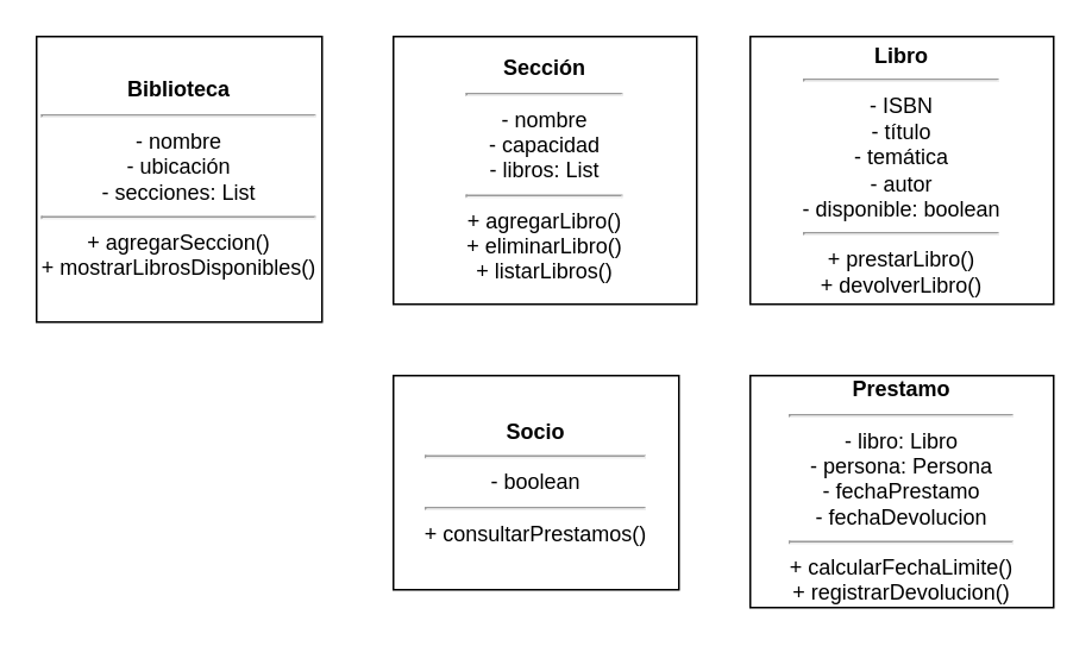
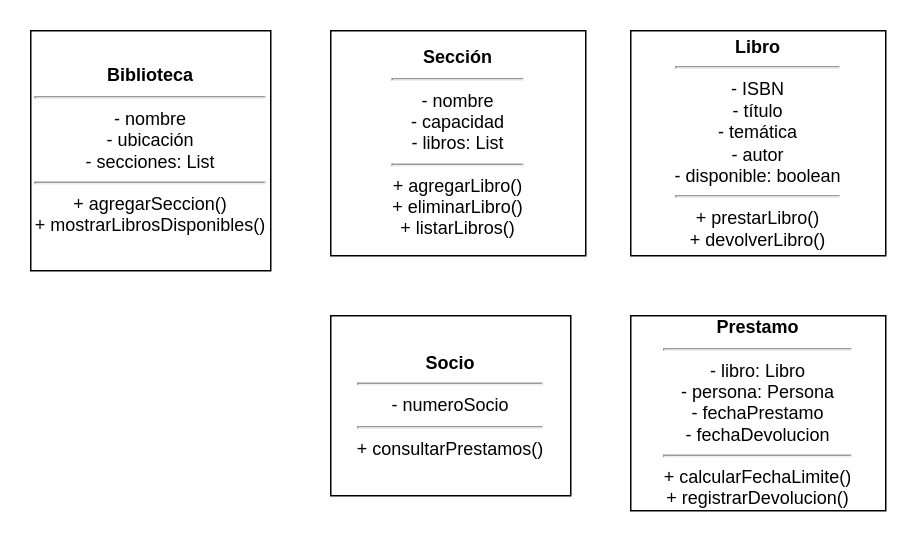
  <mxCell id="0" />
  <mxCell id="1" parent="0" />
  <mxCell id="2" value="&lt;b&gt;Biblioteca&lt;/b&gt;&lt;hr&gt;- nombre&lt;br&gt;- ubicación&lt;br&gt;- secciones: List&lt;Sección&gt;&lt;hr&gt;+ agregarSeccion()&lt;br&gt;+ mostrarLibrosDisponibles()" style="shape=rectangle;whiteSpace=wrap;html=1;" parent="1" vertex="1"><mxGeometry x="20" y="20" width="160" height="160" as="geometry" /></mxCell>
  <mxCell id="3" value="&lt;b&gt;Sección&lt;/b&gt;&lt;hr&gt;- nombre&lt;br&gt;- capacidad&lt;br&gt;- libros: List&lt;Libro&gt;&lt;hr&gt;+ agregarLibro()&lt;br&gt;+ eliminarLibro()&lt;br&gt;+ listarLibros()" style="shape=rectangle;whiteSpace=wrap;html=1;" parent="1" vertex="1"><mxGeometry x="220" y="20" width="170" height="150" as="geometry" /></mxCell>
  <mxCell id="4" value="&lt;b&gt;Libro&lt;/b&gt;&lt;hr&gt;- ISBN&lt;br&gt;- título&lt;br&gt;- temática&lt;br&gt;- autor&lt;br&gt;- disponible: boolean&lt;hr&gt;+ prestarLibro()&lt;br&gt;+ devolverLibro()" style="shape=rectangle;whiteSpace=wrap;html=1;" parent="1" vertex="1"><mxGeometry x="420" y="20" width="170" height="150" as="geometry" /></mxCell>
- <mxCell id="5" value="&lt;b&gt;Socio&lt;/b&gt;&lt;hr&gt;- boolean&lt;hr&gt;+ consultarPrestamos()" style="shape=rectangle;whiteSpace=wrap;html=1;" parent="1" vertex="1"><mxGeometry x="220" y="210" width="160" height="120" as="geometry" /></mxCell>
+ <mxCell id="5" value="&lt;b&gt;Socio&lt;/b&gt;&lt;hr&gt;- numeroSocio&lt;hr&gt;+ consultarPrestamos()" style="shape=rectangle;whiteSpace=wrap;html=1;" parent="1" vertex="1"><mxGeometry x="220" y="210" width="160" height="120" as="geometry" /></mxCell>
  <mxCell id="6" value="&lt;b&gt;Prestamo&lt;/b&gt;&lt;hr&gt;- libro: Libro&lt;br&gt;- persona: Persona&lt;br&gt;- fechaPrestamo&lt;br&gt;- fechaDevolucion&lt;hr&gt;+ calcularFechaLimite()&lt;br&gt;+ registrarDevolucion()" style="shape=rectangle;whiteSpace=wrap;html=1;" parent="1" vertex="1"><mxGeometry x="420" y="210" width="170" height="130" as="geometry" /></mxCell>
